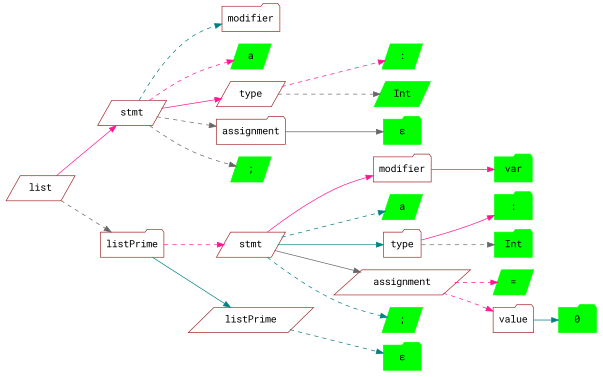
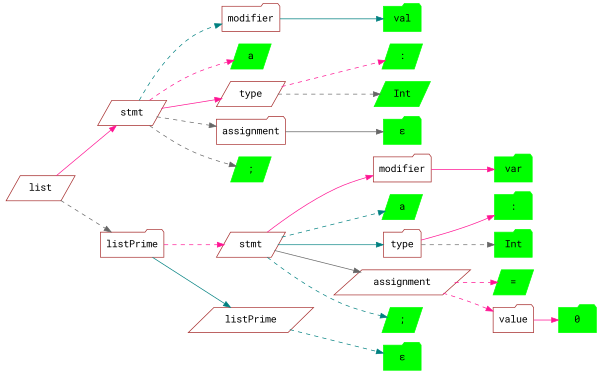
  digraph {
    fontname="Roboto Mono"
    rankdir=LR
    node [color=green fontname="Roboto Mono" shape=parallelogram style=filled]
    edge [color=deeppink fontname="Roboto Mono" style=dashed]
    n1 [color=brown label=list style=""]
    n2 [color=brown label=stmt style=""]
    n3 [color=brown label=listPrime shape=folder style=""]
    n4 [color=brown label=modifier shape=folder style=""]
    n5 [label=a]
    n6 [color=brown label=type style=""]
    n7 [color=brown label=assignment shape=folder style=""]
    n8 [label=";"]
    n9 [color=brown label=stmt style=""]
    n10 [color=brown label=listPrime style=""]
+   n11 [label=val shape=folder]
    n12 [label=":"]
    n13 [label=Int]
    n14 [label="ε" shape=folder]
    n15 [color=brown label=modifier shape=folder style=""]
    n16 [label=a]
    n17 [color=brown label=type shape=folder style=""]
    n18 [color=brown label=assignment style=""]
    n19 [label=";"]
    n20 [label="ε" shape=folder]
    n21 [label=var shape=folder]
    n22 [label=":" shape=folder]
    n23 [label=Int shape=folder]
    n24 [label="="]
    n25 [color=brown label=value shape=folder style=""]
    n26 [label=0 shape=folder]
    n1 -> n2 [style=solid]
    n1 -> n3 [color=gray40]
    n2 -> n4 [color=teal]
    n2 -> n5
    n2 -> n6 [style=solid]
    n2 -> n7 [color=gray40]
    n2 -> n8 [color=gray40]
    n3 -> n9
    n3 -> n10 [color=teal style=solid]
+   n4 -> n11 [color=teal style=solid]
    n6 -> n12
    n6 -> n13 [color=gray40]
    n7 -> n14 [color=gray40 style=solid]
    n9 -> n15 [style=solid]
    n9 -> n16 [color=teal]
    n9 -> n17 [color=teal style=solid]
    n9 -> n18 [color=gray40 style=solid]
    n9 -> n19 [color=teal]
    n10 -> n20 [color=teal]
    n15 -> n21 [style=solid]
    n17 -> n22 [style=solid]
    n17 -> n23 [color=gray40]
    n18 -> n24
    n18 -> n25
-   n25 -> n26 [color=teal style=solid]
+   n25 -> n26 [style=solid]
  }
